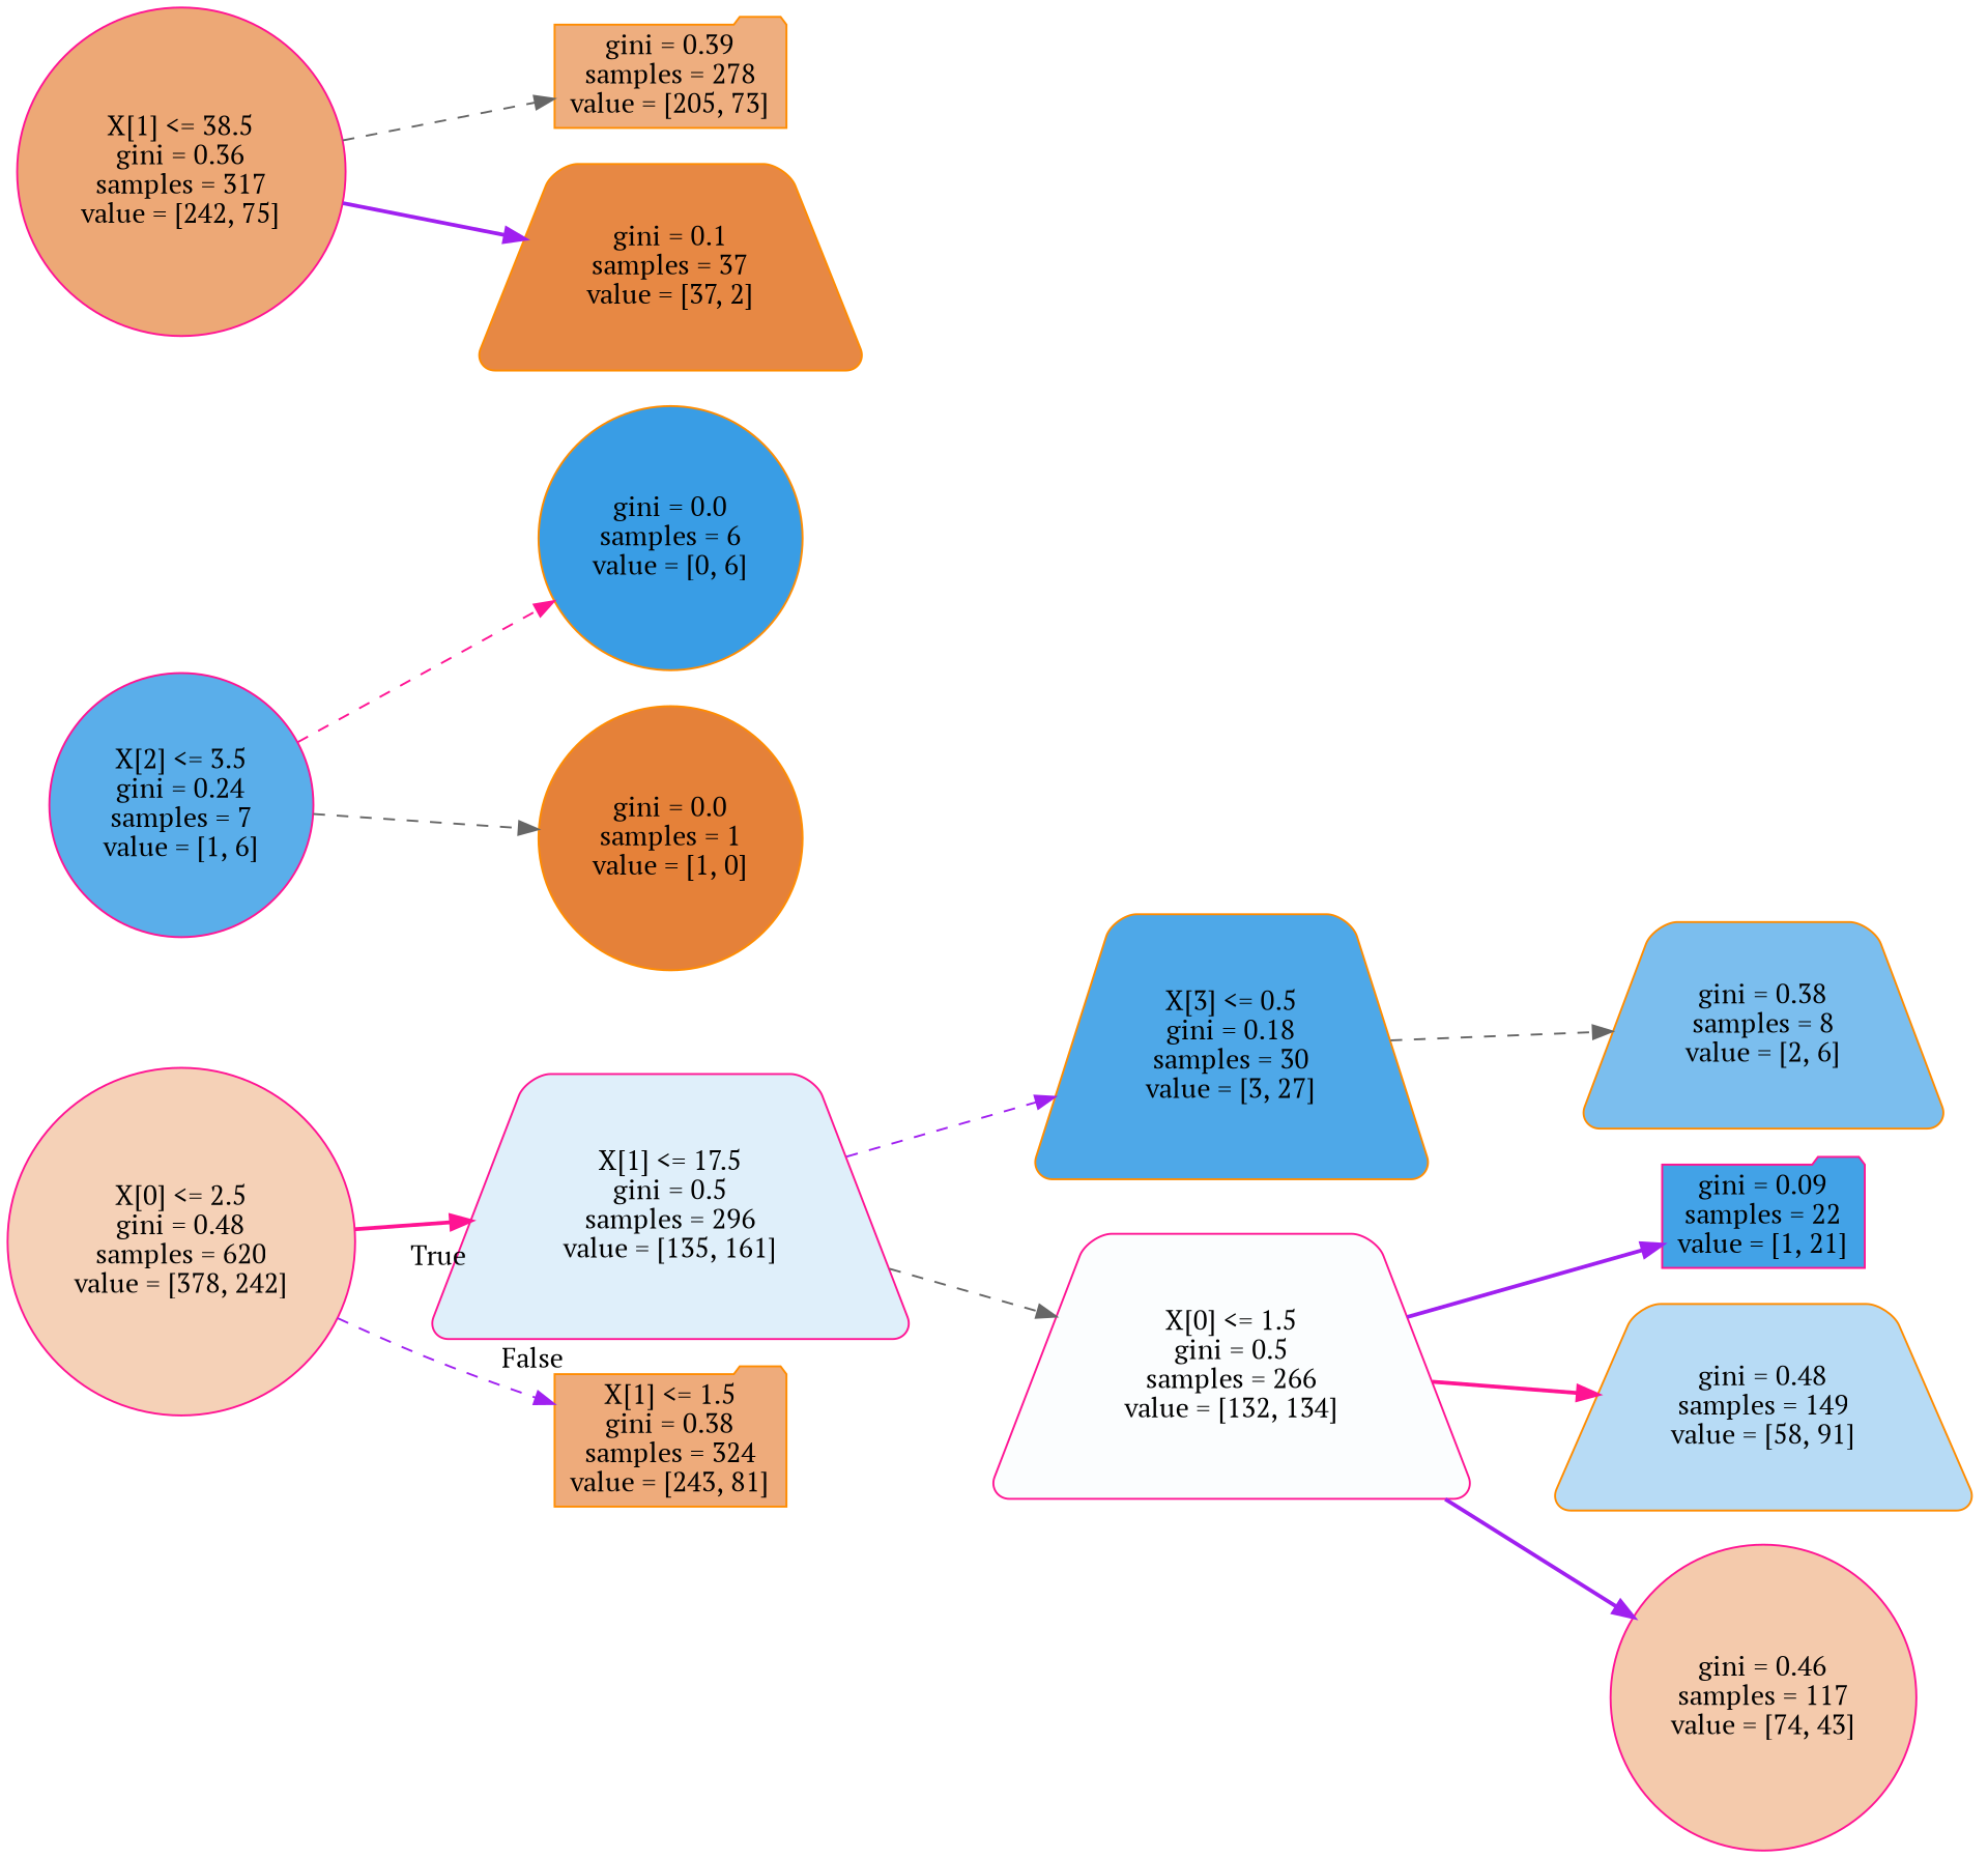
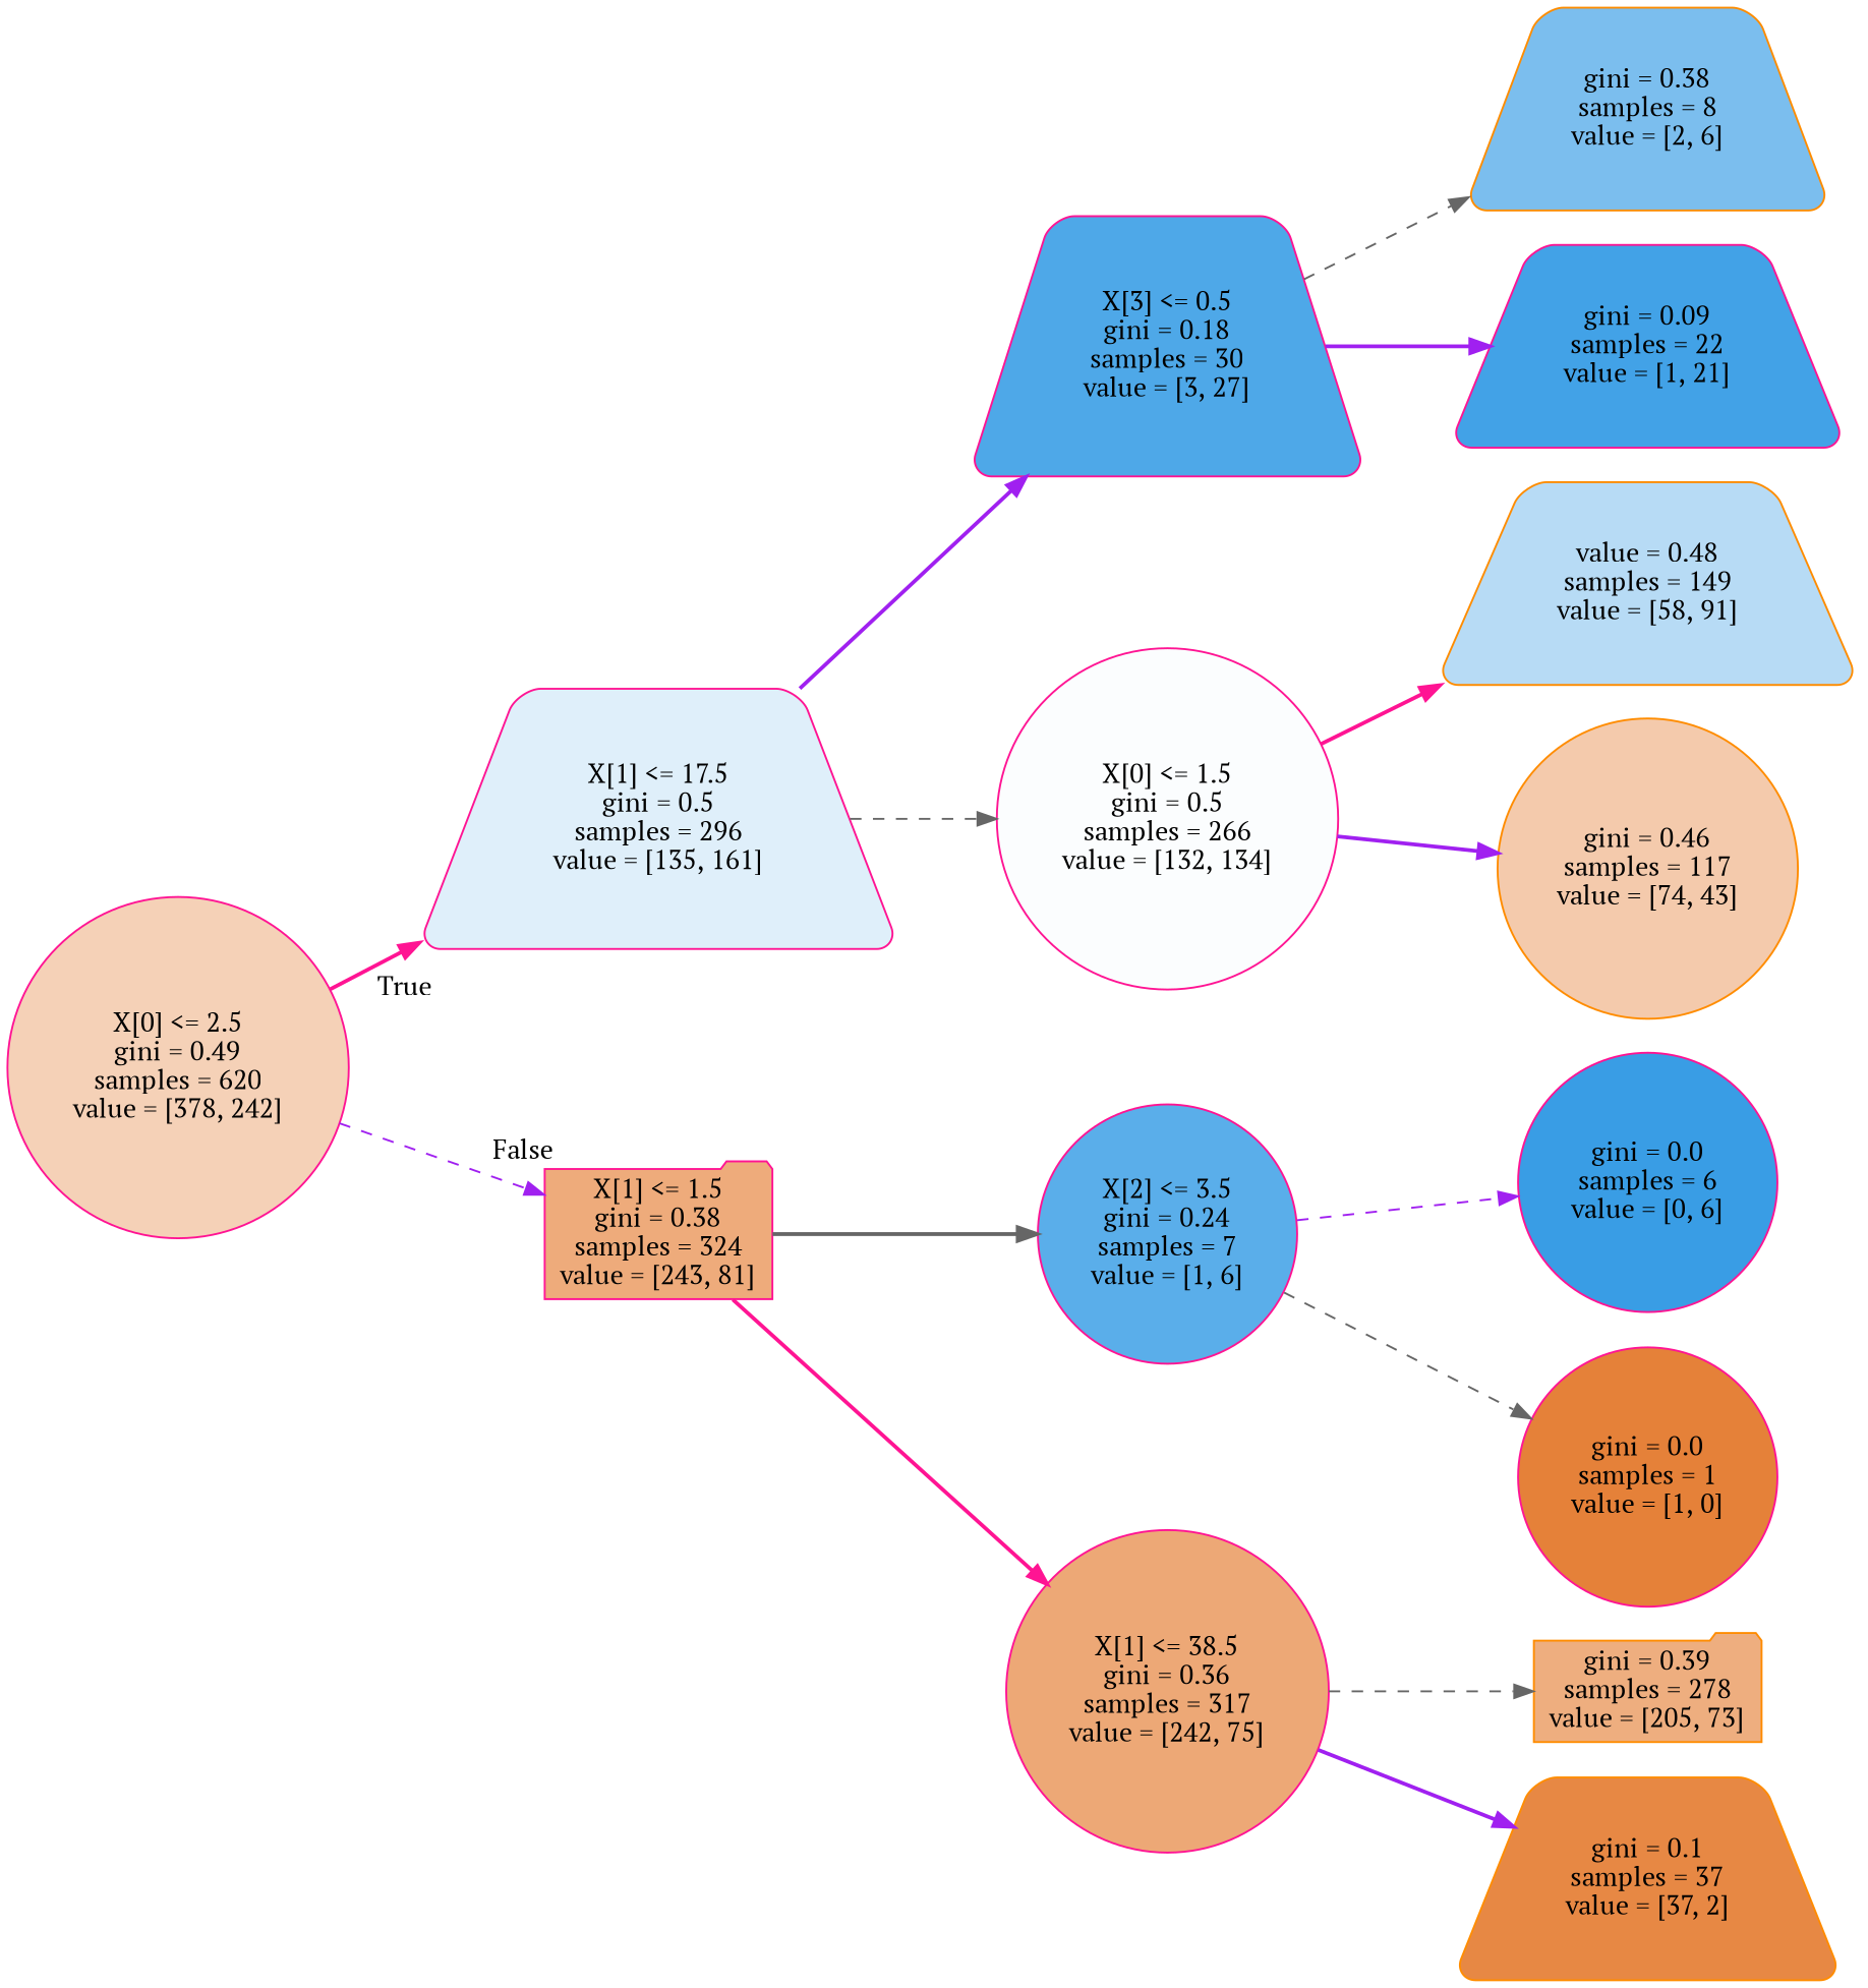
  digraph {
    fontname="PT Serif"
    rankdir=LR
    node [color=deeppink fontname="PT Serif" shape=trapezium style="filled, rounded"]
    edge [color=purple fontname="PT Serif" style=bold]
-   n1 [fillcolor="#e581395c" label="X[0] <= 2.5\ngini = 0.48\nsamples = 620\nvalue = [378, 242]" shape=circle]
+   n1 [fillcolor="#e581395c" label="X[0] <= 2.5\ngini = 0.49\nsamples = 620\nvalue = [378, 242]" shape=circle]
    n2 [fillcolor="#399de529" label="X[1] <= 17.5\ngini = 0.5\nsamples = 296\nvalue = [135, 161]"]
-   n3 [color=darkorange fillcolor="#e58139aa" label="X[1] <= 1.5\ngini = 0.38\nsamples = 324\nvalue = [243, 81]" shape=folder]
-   n4 [color=darkorange fillcolor="#399de5e3" label="X[3] <= 0.5\ngini = 0.18\nsamples = 30\nvalue = [3, 27]"]
-   n5 [fillcolor="#399de504" label="X[0] <= 1.5\ngini = 0.5\nsamples = 266\nvalue = [132, 134]"]
+   n3 [fillcolor="#e58139aa" label="X[1] <= 1.5\ngini = 0.38\nsamples = 324\nvalue = [243, 81]" shape=folder]
+   n4 [fillcolor="#399de5e3" label="X[3] <= 0.5\ngini = 0.18\nsamples = 30\nvalue = [3, 27]"]
+   n5 [fillcolor="#399de504" label="X[0] <= 1.5\ngini = 0.5\nsamples = 266\nvalue = [132, 134]" shape=circle]
    n6 [fillcolor="#399de5d4" label="X[2] <= 3.5\ngini = 0.24\nsamples = 7\nvalue = [1, 6]" shape=circle]
    n7 [fillcolor="#e58139b0" label="X[1] <= 38.5\ngini = 0.36\nsamples = 317\nvalue = [242, 75]" shape=circle]
    n8 [color=darkorange fillcolor="#399de5aa" label="gini = 0.38\nsamples = 8\nvalue = [2, 6]"]
-   n9 [fillcolor="#399de5f3" label="gini = 0.09\nsamples = 22\nvalue = [1, 21]" shape=folder]
-   n10 [color=darkorange fillcolor="#399de55c" label="gini = 0.48\nsamples = 149\nvalue = [58, 91]"]
-   n11 [fillcolor="#e581396b" label="gini = 0.46\nsamples = 117\nvalue = [74, 43]" shape=circle]
-   n12 [color=darkorange fillcolor="#399de5ff" label="gini = 0.0\nsamples = 6\nvalue = [0, 6]" shape=circle]
-   n13 [color=darkorange fillcolor="#e58139ff" label="gini = 0.0\nsamples = 1\nvalue = [1, 0]" shape=circle]
+   n9 [fillcolor="#399de5f3" label="gini = 0.09\nsamples = 22\nvalue = [1, 21]"]
+   n10 [color=darkorange fillcolor="#399de55c" label="value = 0.48\nsamples = 149\nvalue = [58, 91]"]
+   n11 [color=darkorange fillcolor="#e581396b" label="gini = 0.46\nsamples = 117\nvalue = [74, 43]" shape=circle]
+   n12 [fillcolor="#399de5ff" label="gini = 0.0\nsamples = 6\nvalue = [0, 6]" shape=circle]
+   n13 [fillcolor="#e58139ff" label="gini = 0.0\nsamples = 1\nvalue = [1, 0]" shape=circle]
    n14 [color=darkorange fillcolor="#e58139a4" label="gini = 0.39\nsamples = 278\nvalue = [205, 73]" shape=folder]
    n15 [color=darkorange fillcolor="#e58139f1" label="gini = 0.1\nsamples = 37\nvalue = [37, 2]"]
    n1 -> n2 [color=deeppink headlabel=True labelangle=45 labeldistance=2.5]
    n1 -> n3 [headlabel=False labelangle=-45 labeldistance=2.5 style=dashed]
-   n2 -> n4 [style=dashed]
+   n2 -> n4
    n2 -> n5 [color=gray40 style=dashed]
+   n3 -> n6 [color=gray40]
+   n3 -> n7 [color=deeppink]
    n4 -> n8 [color=gray40 style=dashed]
-   n5 -> n9
+   n4 -> n9
    n5 -> n10 [color=deeppink]
    n5 -> n11
-   n6 -> n12 [color=deeppink style=dashed]
+   n6 -> n12 [style=dashed]
    n6 -> n13 [color=gray40 style=dashed]
    n7 -> n14 [color=gray40 style=dashed]
    n7 -> n15
  }
